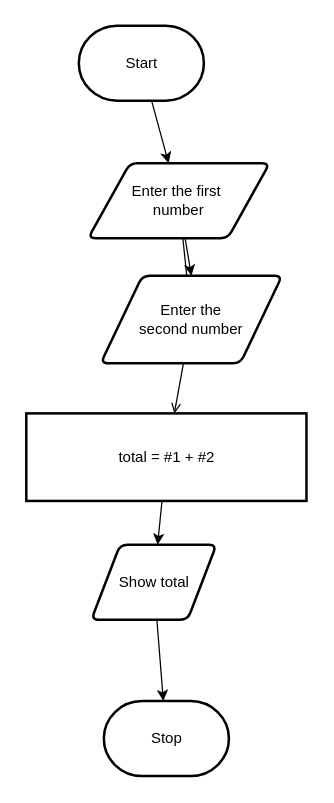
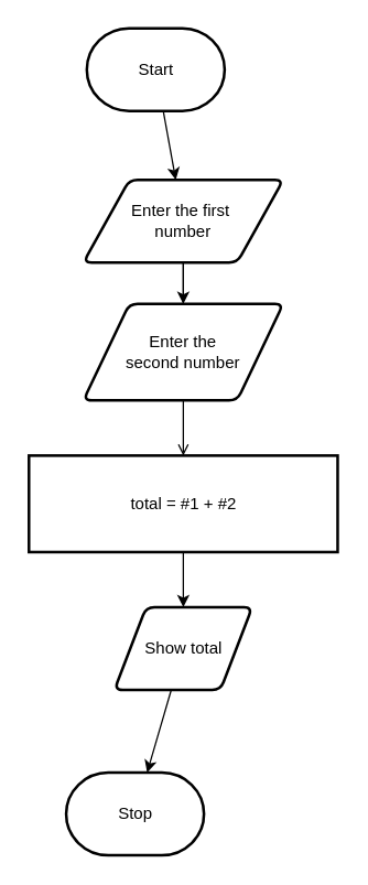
  <mxCell id="0" />
  <mxCell id="1" parent="0" />
  <mxCell id="2" style="edgeStyle=none;html=1;" parent="1" source="3" target="6" edge="1"><mxGeometry relative="1" as="geometry" /></mxCell>
  <mxCell id="3" value="Start" style="strokeWidth=2;html=1;shape=mxgraph.flowchart.terminator;whiteSpace=wrap;" parent="1" vertex="1"><mxGeometry x="62.5" y="20" width="100" height="60" as="geometry" /></mxCell>
  <mxCell id="4" style="edgeStyle=none;html=1;startArrow=none;endArrow=open;" parent="1" source="12" target="8" edge="1"><mxGeometry relative="1" as="geometry" /></mxCell>
  <mxCell id="5" style="edgeStyle=none;html=1;entryX=0.5;entryY=0;entryDx=0;entryDy=0;" edge="1" parent="1" source="6" target="12"><mxGeometry relative="1" as="geometry" /></mxCell>
- <mxCell id="6" value="&lt;font style=&quot;font-size: 12px&quot;&gt;Enter the first&amp;nbsp;&lt;br&gt;number&lt;/font&gt;" style="shape=parallelogram;html=1;strokeWidth=2;perimeter=parallelogramPerimeter;whiteSpace=wrap;rounded=1;arcSize=12;size=0.23;" parent="1" vertex="1"><mxGeometry x="70" y="130" width="145" height="60" as="geometry" /></mxCell>
+ <mxCell id="6" value="&lt;font style=&quot;font-size: 12px&quot;&gt;Enter the first&amp;nbsp;&lt;br&gt;number&lt;/font&gt;" style="shape=parallelogram;html=1;strokeWidth=2;perimeter=parallelogramPerimeter;whiteSpace=wrap;rounded=1;arcSize=12;size=0.23;" parent="1" vertex="1"><mxGeometry x="60" y="130" width="145" height="60" as="geometry" /></mxCell>
  <mxCell id="7" style="edgeStyle=none;html=1;" parent="1" source="8" target="10" edge="1"><mxGeometry relative="1" as="geometry" /></mxCell>
  <mxCell id="8" value="total = #1 + #2" style="whiteSpace=wrap;html=1;absoluteArcSize=1;arcSize=14;strokeWidth=2;rounded=0;" parent="1" vertex="1"><mxGeometry x="20.5" y="330" width="224" height="70" as="geometry" /></mxCell>
  <mxCell id="9" style="edgeStyle=none;html=1;" parent="1" source="10" target="11" edge="1"><mxGeometry relative="1" as="geometry" /></mxCell>
- <mxCell id="10" value="Show total" style="shape=parallelogram;html=1;strokeWidth=2;perimeter=parallelogramPerimeter;whiteSpace=wrap;rounded=1;arcSize=12;size=0.23;" parent="1" vertex="1"><mxGeometry x="72.5" y="435" width="100" height="60" as="geometry" /></mxCell>
- <mxCell id="11" value="Stop" style="strokeWidth=2;html=1;shape=mxgraph.flowchart.terminator;whiteSpace=wrap;" parent="1" vertex="1"><mxGeometry x="82.5" y="560" width="100" height="60" as="geometry" /></mxCell>
- <mxCell id="12" value="&lt;font style=&quot;font-size: 12px&quot;&gt;Enter the&lt;br&gt;second number&lt;/font&gt;" style="shape=parallelogram;html=1;strokeWidth=2;perimeter=parallelogramPerimeter;whiteSpace=wrap;rounded=1;arcSize=12;size=0.23;" vertex="1" parent="1"><mxGeometry x="80" y="220" width="145" height="70" as="geometry" /></mxCell>
+ <mxCell id="10" value="Show total" style="shape=parallelogram;html=1;strokeWidth=2;perimeter=parallelogramPerimeter;whiteSpace=wrap;rounded=1;arcSize=12;size=0.23;" parent="1" vertex="1"><mxGeometry x="82.5" y="440" width="100" height="60" as="geometry" /></mxCell>
+ <mxCell id="11" value="Stop" style="strokeWidth=2;html=1;shape=mxgraph.flowchart.terminator;whiteSpace=wrap;" parent="1" vertex="1"><mxGeometry x="47.5" y="560" width="100" height="60" as="geometry" /></mxCell>
+ <mxCell id="12" value="&lt;font style=&quot;font-size: 12px&quot;&gt;Enter the&lt;br&gt;second number&lt;/font&gt;" style="shape=parallelogram;html=1;strokeWidth=2;perimeter=parallelogramPerimeter;whiteSpace=wrap;rounded=1;arcSize=12;size=0.23;" vertex="1" parent="1"><mxGeometry x="60" y="220" width="145" height="70" as="geometry" /></mxCell>
  <mxCell id="13" value="" style="edgeStyle=none;html=1;endArrow=none;" edge="1" parent="1" source="6" target="12"><mxGeometry relative="1" as="geometry"><mxPoint x="132.5" y="200" as="sourcePoint" /><mxPoint x="132.5" y="310" as="targetPoint" /></mxGeometry></mxCell>
